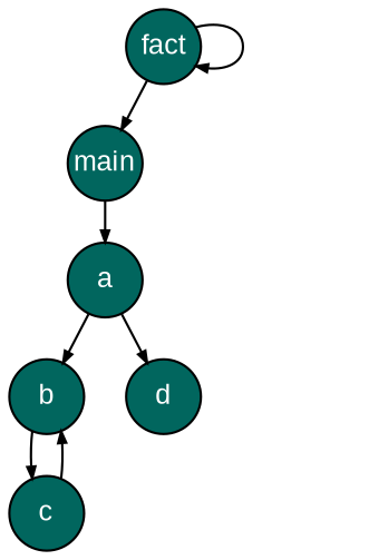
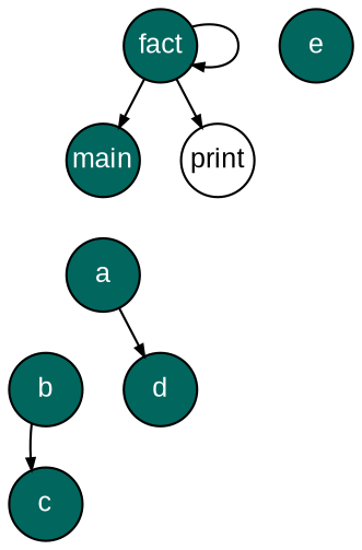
  digraph {
    ranksep=0.25
    node [fillcolor="#01665e" fixedsize=true fontcolor=white fontname=Arial fontsize=12 shape=circle style=filled]
    edge [arrowsize=0.5]
    main [height=0.45]
    a [height=0.45]
    fact [height=0.45]
+   print [height=0.45 fillcolor="" fontcolor="" style=""]
    b [height=0.45]
    d [height=0.45]
    c [height=0.45]
-   main -> a
-   a -> b
+   e [height=0.45]
    a -> d
    fact -> main
    fact -> fact
+   fact -> print
    b -> c
-   c -> b
  }
